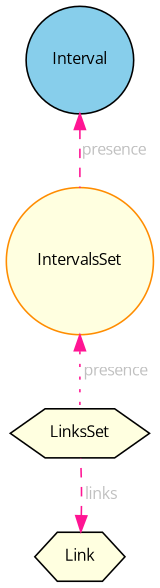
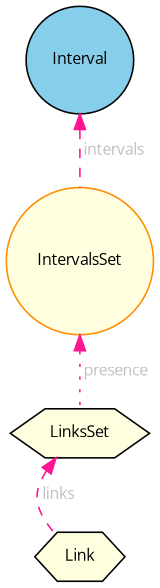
  digraph {
    fontname="Open Sans"
    node [color=black fillcolor=lightyellow fontname="Open Sans" fontsize=10 shape=hexagon style=filled]
    edge [color=deeppink dir=back fontcolor=grey fontname="Open Sans" fontsize=10 labelfontname=Helvetica labelfontsize=10 style=dashed]
    n1 [fontcolor=black height=0.2 label=LinksSet width=0.4]
    n2 [height=0.2 label=Link width=0.4]
    n3 [color=darkorange height=0.2 label=IntervalsSet shape=circle width=0.4]
    n4 [fillcolor=skyblue height=0.2 label=Interval shape=circle width=0.4]
-   n2 -> n1 [label=" links"]
+   n1 -> n2 [label=" links"]
    n3 -> n1 [label=" presence" style=dotted]
-   n4 -> n3 [label=" presence"]
+   n4 -> n3 [label=" intervals"]
  }
